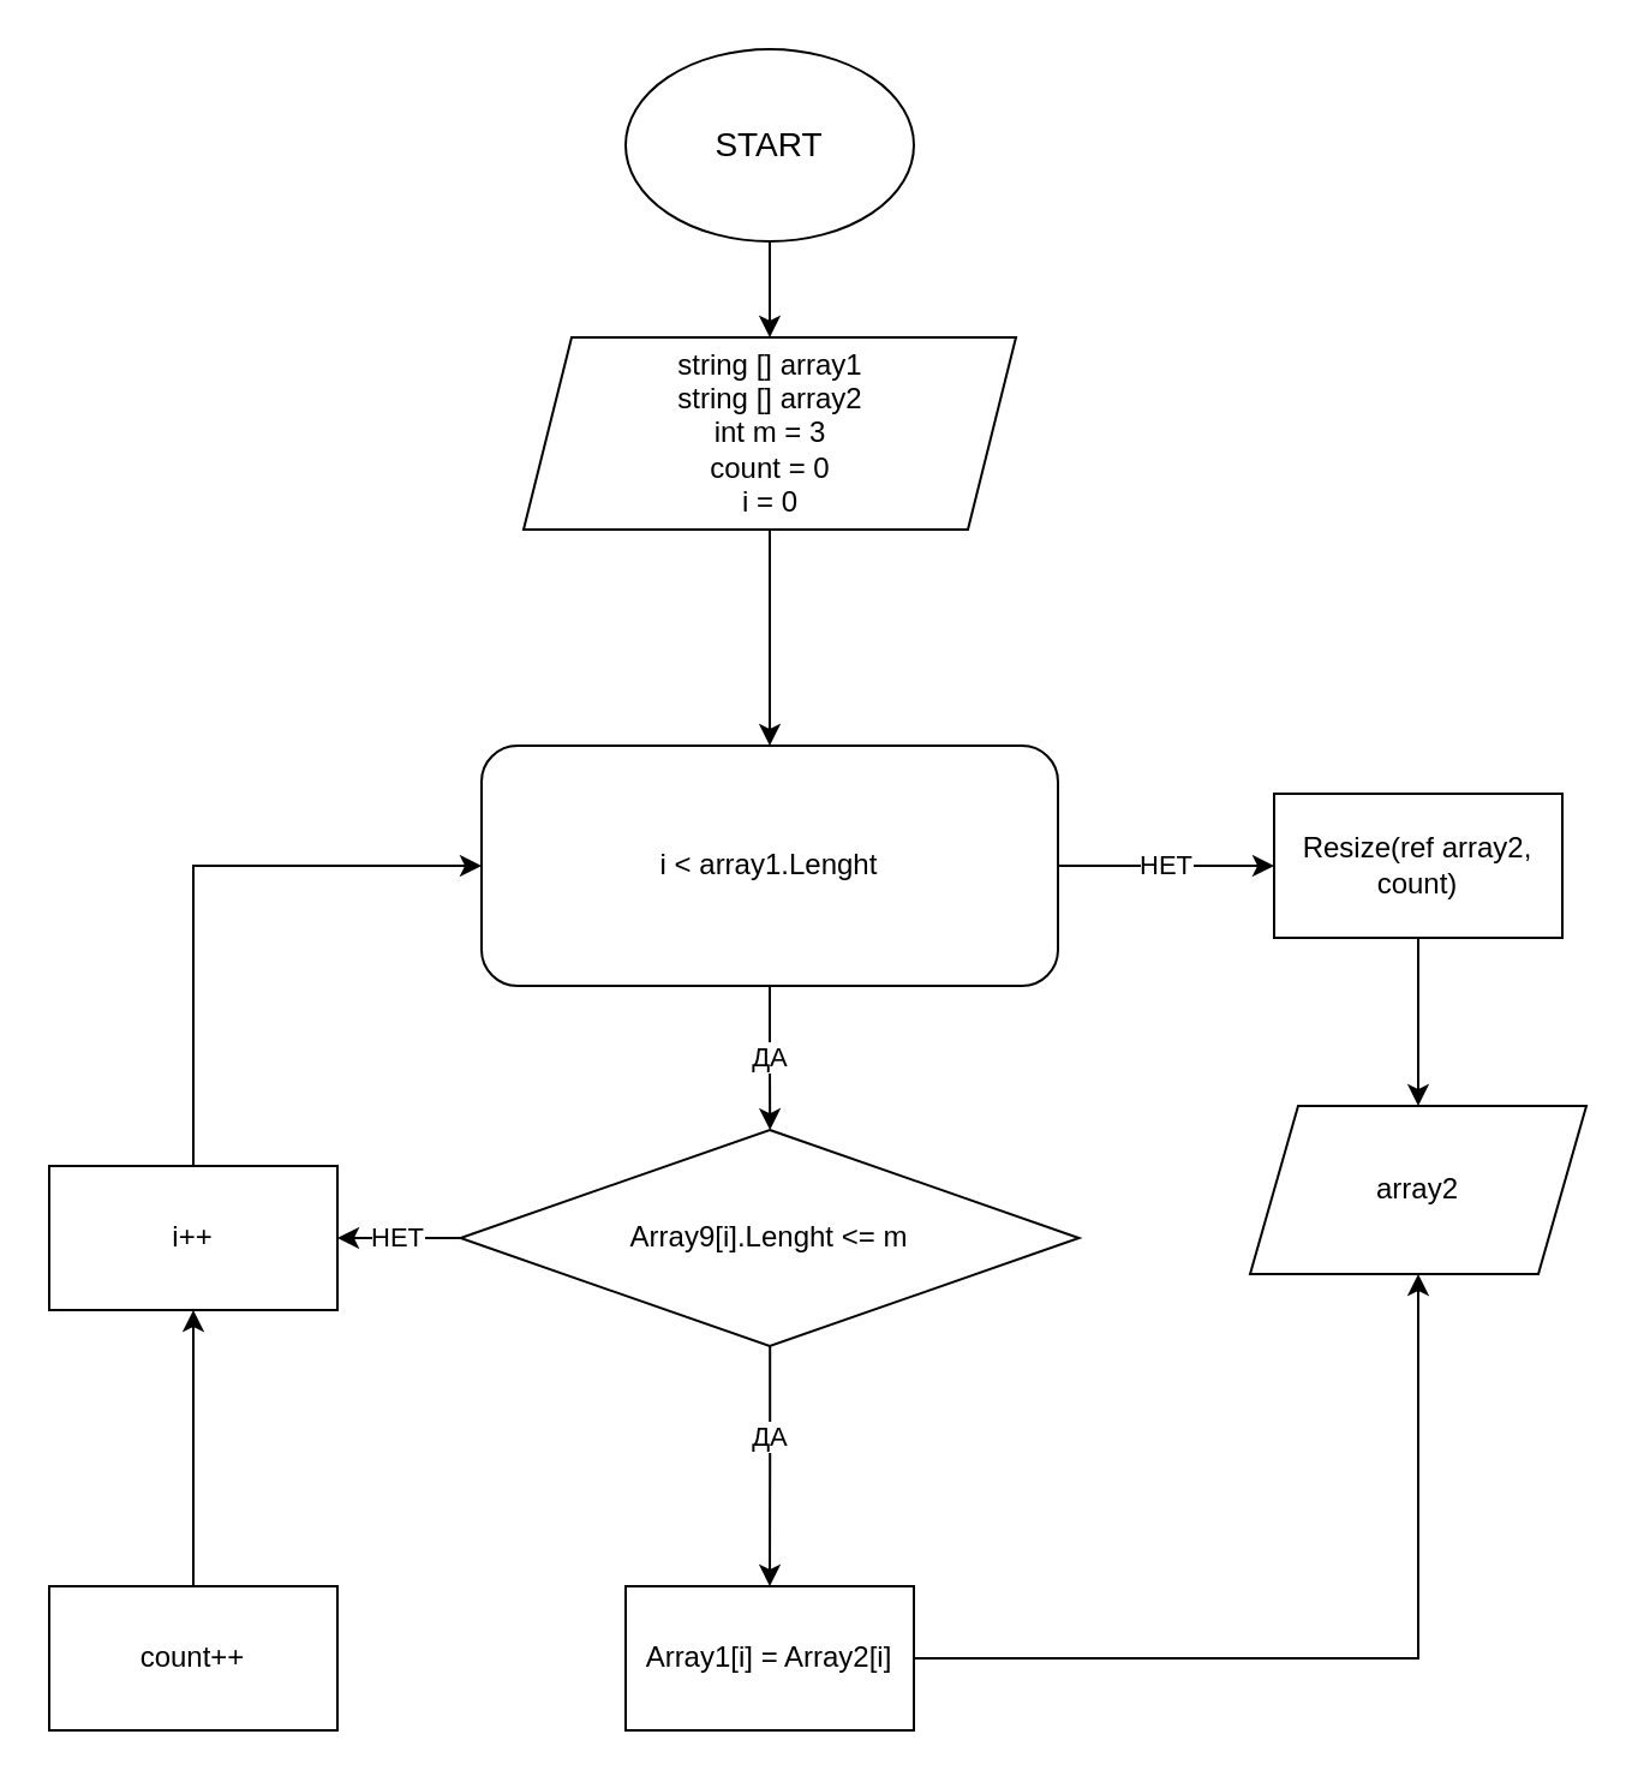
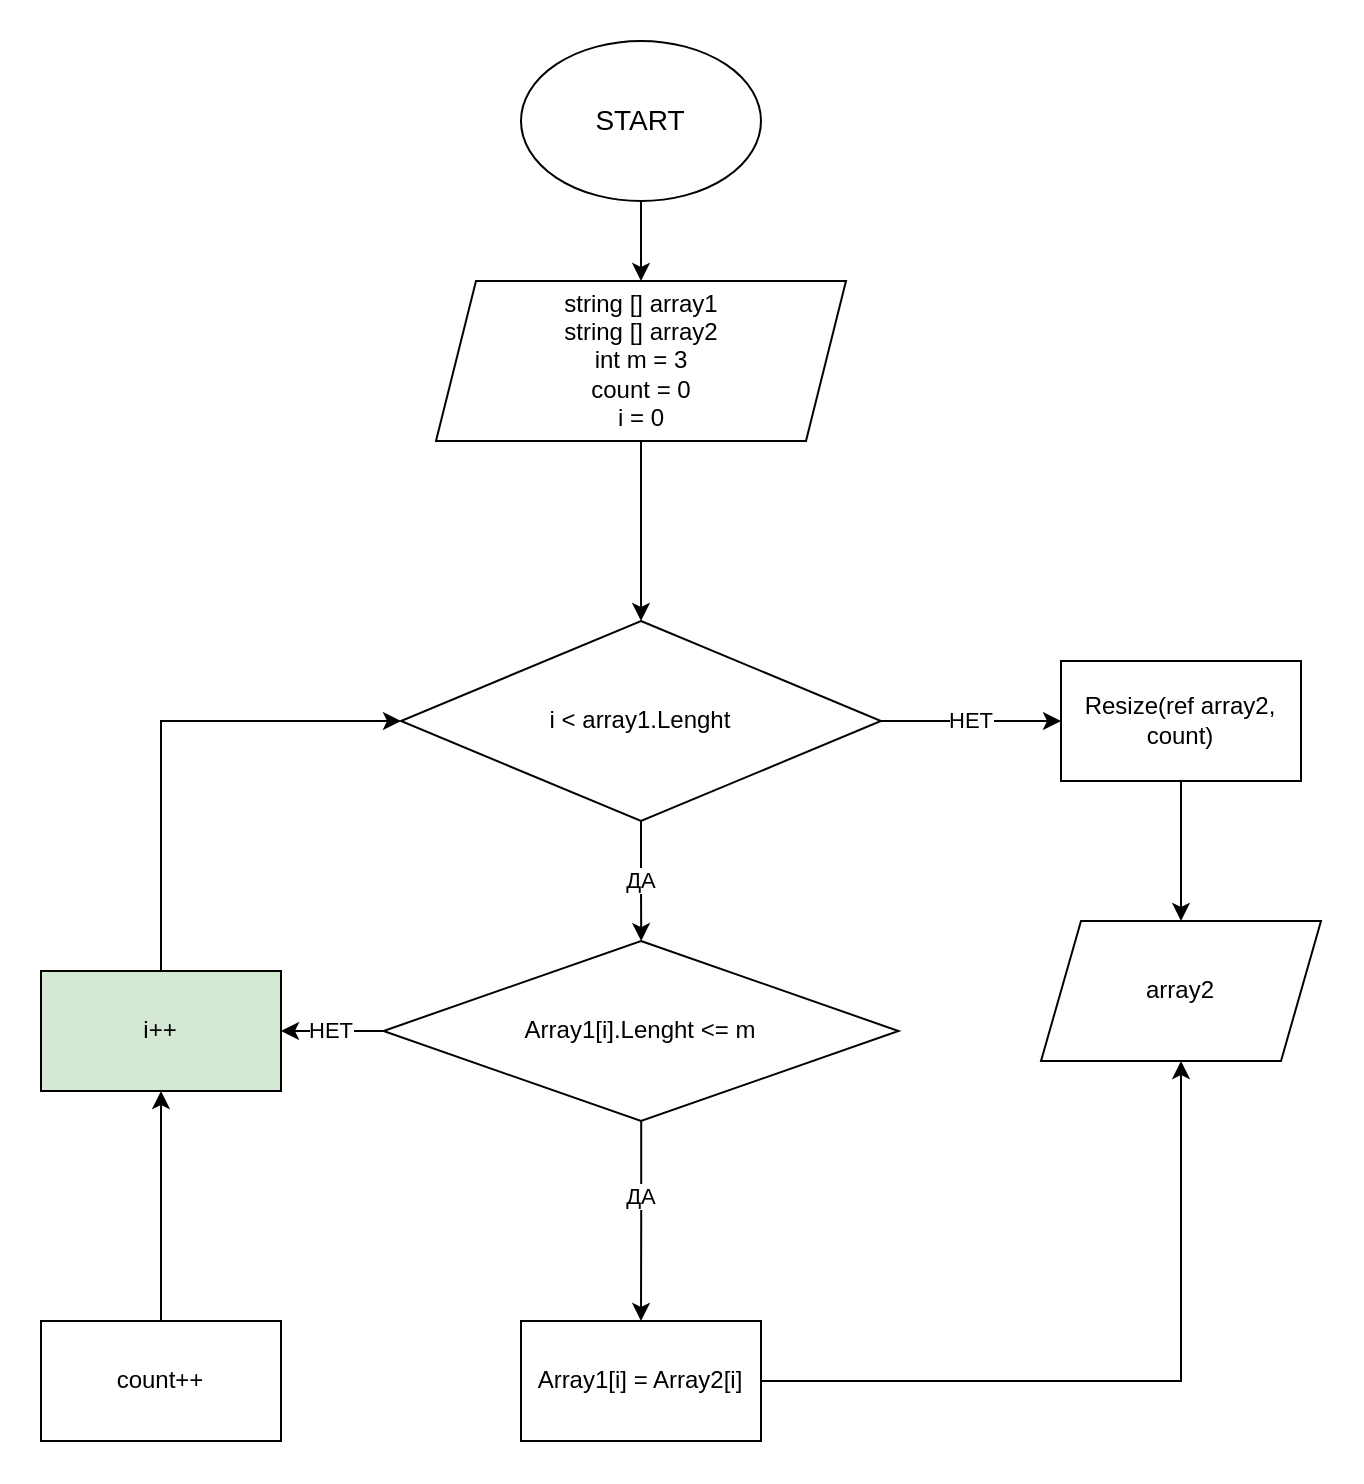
  <mxCell id="0" />
  <mxCell id="1" parent="0" />
  <mxCell id="2" value="" style="edgeStyle=orthogonalEdgeStyle;rounded=0;orthogonalLoop=1;jettySize=auto;html=1;" edge="1" parent="1" source="3" target="5"><mxGeometry relative="1" as="geometry" /></mxCell>
  <mxCell id="3" value="&lt;font style=&quot;font-size: 14px;&quot;&gt;START&lt;/font&gt;" style="ellipse;whiteSpace=wrap;html=1;" vertex="1" parent="1"><mxGeometry x="260" y="20" width="120" height="80" as="geometry" /></mxCell>
  <mxCell id="4" value="" style="edgeStyle=orthogonalEdgeStyle;rounded=0;orthogonalLoop=1;jettySize=auto;html=1;" edge="1" parent="1" source="5" target="8"><mxGeometry relative="1" as="geometry" /></mxCell>
  <mxCell id="5" value="string [] array1&lt;br&gt;string [] array2&lt;br&gt;int m = 3&lt;br&gt;count = 0&lt;br&gt;i = 0" style="shape=parallelogram;perimeter=parallelogramPerimeter;whiteSpace=wrap;html=1;fixedSize=1;" vertex="1" parent="1"><mxGeometry x="217.5" y="140" width="205" height="80" as="geometry" /></mxCell>
  <mxCell id="6" value="ДА" style="edgeStyle=orthogonalEdgeStyle;rounded=0;orthogonalLoop=1;jettySize=auto;html=1;" edge="1" parent="1" source="8" target="12"><mxGeometry relative="1" as="geometry" /></mxCell>
  <mxCell id="7" value="НЕТ" style="edgeStyle=orthogonalEdgeStyle;rounded=0;orthogonalLoop=1;jettySize=auto;html=1;" edge="1" parent="1" source="8" target="20"><mxGeometry relative="1" as="geometry" /></mxCell>
- <mxCell id="8" value="i &amp;lt; array1.Lenght" style="whiteSpace=wrap;html=1;rounded=1;" vertex="1" parent="1"><mxGeometry x="200" y="310" width="240" height="100" as="geometry" /></mxCell>
+ <mxCell id="8" value="i &amp;lt; array1.Lenght" style="rhombus;whiteSpace=wrap;html=1;" vertex="1" parent="1"><mxGeometry x="200" y="310" width="240" height="100" as="geometry" /></mxCell>
  <mxCell id="9" value="НЕТ" style="edgeStyle=orthogonalEdgeStyle;rounded=0;orthogonalLoop=1;jettySize=auto;html=1;" edge="1" parent="1" source="12" target="18"><mxGeometry relative="1" as="geometry" /></mxCell>
  <mxCell id="10" value="" style="edgeStyle=orthogonalEdgeStyle;rounded=0;orthogonalLoop=1;jettySize=auto;html=1;" edge="1" parent="1" source="12" target="14"><mxGeometry relative="1" as="geometry" /></mxCell>
  <mxCell id="11" value="ДА" style="edgeLabel;html=1;align=center;verticalAlign=middle;resizable=0;points=[];" vertex="1" connectable="0" parent="10"><mxGeometry x="-0.232" y="-1" relative="1" as="geometry"><mxPoint as="offset" /></mxGeometry></mxCell>
- <mxCell id="12" value="Array9[i].Lenght &amp;lt;= m" style="rhombus;whiteSpace=wrap;html=1;" vertex="1" parent="1"><mxGeometry x="191.25" y="470" width="257.5" height="90" as="geometry" /></mxCell>
+ <mxCell id="12" value="Array1[i].Lenght &amp;lt;= m" style="rhombus;whiteSpace=wrap;html=1;" vertex="1" parent="1"><mxGeometry x="191.25" y="470" width="257.5" height="90" as="geometry" /></mxCell>
  <mxCell id="13" value="" style="edgeStyle=orthogonalEdgeStyle;rounded=0;orthogonalLoop=1;jettySize=auto;html=1;" edge="1" parent="1" source="14" target="21"><mxGeometry relative="1" as="geometry" /></mxCell>
  <mxCell id="14" value="Array1[i] = Array2[i]" style="rounded=0;whiteSpace=wrap;html=1;" vertex="1" parent="1"><mxGeometry x="260" y="660" width="120" height="60" as="geometry" /></mxCell>
  <mxCell id="15" value="" style="edgeStyle=orthogonalEdgeStyle;rounded=0;orthogonalLoop=1;jettySize=auto;html=1;" edge="1" parent="1" source="16" target="18"><mxGeometry relative="1" as="geometry" /></mxCell>
  <mxCell id="16" value="count++" style="rounded=0;whiteSpace=wrap;html=1;" vertex="1" parent="1"><mxGeometry x="20" y="660" width="120" height="60" as="geometry" /></mxCell>
  <mxCell id="17" style="edgeStyle=orthogonalEdgeStyle;rounded=0;orthogonalLoop=1;jettySize=auto;html=1;entryX=0;entryY=0.5;entryDx=0;entryDy=0;" edge="1" parent="1" source="18" target="8"><mxGeometry relative="1" as="geometry"><Array as="points"><mxPoint x="80" y="360" /></Array></mxGeometry></mxCell>
- <mxCell id="18" value="i++" style="rounded=0;whiteSpace=wrap;html=1;" vertex="1" parent="1"><mxGeometry x="20" y="485" width="120" height="60" as="geometry" /></mxCell>
+ <mxCell id="18" value="i++" style="rounded=0;whiteSpace=wrap;html=1;fillColor=#d5e8d4;" vertex="1" parent="1"><mxGeometry x="20" y="485" width="120" height="60" as="geometry" /></mxCell>
  <mxCell id="19" value="" style="edgeStyle=orthogonalEdgeStyle;rounded=0;orthogonalLoop=1;jettySize=auto;html=1;" edge="1" parent="1" source="20" target="21"><mxGeometry relative="1" as="geometry" /></mxCell>
  <mxCell id="20" value="Resize(ref array2, count)" style="rounded=0;whiteSpace=wrap;html=1;" vertex="1" parent="1"><mxGeometry x="530" y="330" width="120" height="60" as="geometry" /></mxCell>
  <mxCell id="21" value="array2" style="shape=parallelogram;perimeter=parallelogramPerimeter;whiteSpace=wrap;html=1;fixedSize=1;" vertex="1" parent="1"><mxGeometry x="520" y="460" width="140" height="70" as="geometry" /></mxCell>
